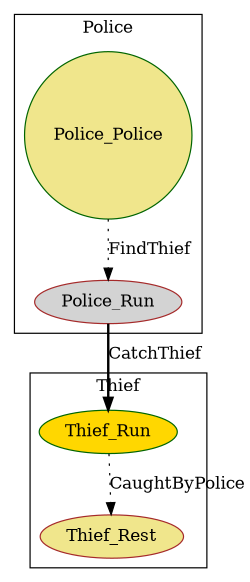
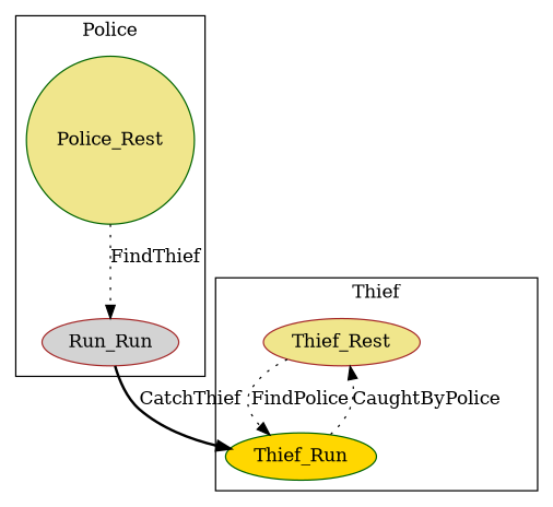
  digraph {
    fontname="DejaVu Serif"
    node [color=darkgreen fillcolor=khaki fontname="DejaVu Serif" shape=ellipse style=filled]
    edge [fontname="DejaVu Serif" style=dotted]
-   Police_Rest [shape=circle label=Police_Police]
-   Police_Run [color=brown fillcolor=lightgrey]
+   Police_Rest [shape=circle]
+   Police_Run [color=brown fillcolor=lightgrey label=Run_Run]
    Thief_Rest [color=brown]
    Thief_Run [fillcolor=gold]
    subgraph cluster_1 {
      label=Police
      Police_Rest
      Police_Run
    }
    subgraph cluster_2 {
      label=Thief
      Thief_Rest
      Thief_Run
    }
    Police_Rest -> Police_Run [label=FindThief]
    Police_Run -> Thief_Run [label=CatchThief style=bold]
+   Thief_Rest -> Thief_Run [label=FindPolice]
    Thief_Run -> Thief_Rest [label=CaughtByPolice]
  }
